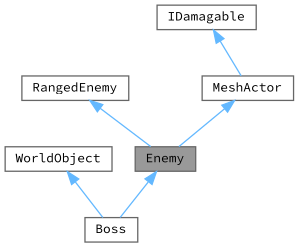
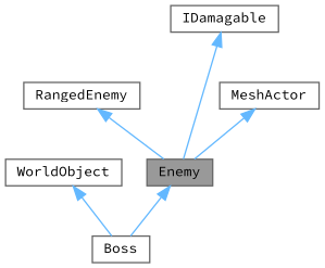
  digraph {
    fontname="Source Code Pro"
    node [color=gray40 fillcolor=white fontname="Source Code Pro" fontsize=10 shape=box style=filled]
    edge [color=steelblue1 dir=back fontname="Source Code Pro" fontsize=10 labelfontname=Helvetica labelfontsize=10 style=solid]
    n1 [fillcolor=grey60 fontcolor=black height=0.2 label=Enemy width=0.4]
    n2 [height=0.2 label=Boss width=0.4]
    n3 [height=0.2 label=RangedEnemy width=0.4]
    n4 [height=0.2 label=MeshActor width=0.4]
    n5 [height=0.2 label=WorldObject width=0.4]
    n6 [height=0.2 label=IDamagable width=0.4]
    n1 -> n2
    n3 -> n1
    n4 -> n1
    n5 -> n2
-   n6 -> n4
+   n6 -> n1
  }
